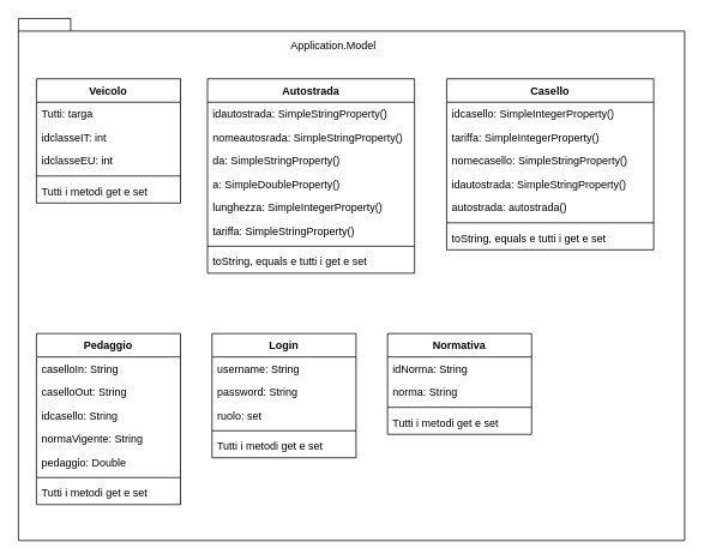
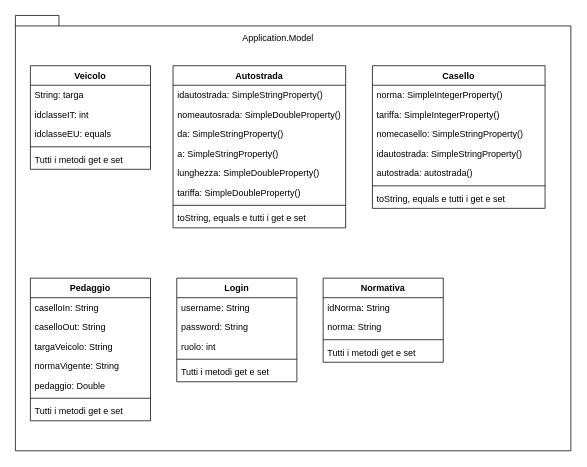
  <mxCell id="0" />
  <mxCell id="1" parent="0" />
  <mxCell id="2" value="" style="shape=folder;fontStyle=1;spacingTop=10;tabWidth=40;tabHeight=14;tabPosition=left;html=1;align=left;" parent="1" vertex="1"><mxGeometry x="20" y="20" width="740" height="580" as="geometry" /></mxCell>
  <mxCell id="3" value="Application.Model" style="text;html=1;strokeColor=none;fillColor=none;align=center;verticalAlign=middle;whiteSpace=wrap;rounded=0;" parent="1" vertex="1"><mxGeometry x="350" y="40" width="40" height="20" as="geometry" /></mxCell>
  <mxCell id="4" value="Veicolo" style="swimlane;fontStyle=1;align=center;verticalAlign=top;childLayout=stackLayout;horizontal=1;startSize=26;horizontalStack=0;resizeParent=1;resizeParentMax=0;resizeLast=0;collapsible=1;marginBottom=0;" parent="1" vertex="1"><mxGeometry x="40" y="87" width="160" height="138" as="geometry" /></mxCell>
- <mxCell id="5" value="Tutti: targa" style="text;strokeColor=none;fillColor=none;align=left;verticalAlign=top;spacingLeft=4;spacingRight=4;overflow=hidden;rotatable=0;points=[[0,0.5],[1,0.5]];portConstraint=eastwest;" vertex="1" parent="4"><mxGeometry y="26" width="160" height="26" as="geometry" /></mxCell>
+ <mxCell id="5" value="String: targa" style="text;strokeColor=none;fillColor=none;align=left;verticalAlign=top;spacingLeft=4;spacingRight=4;overflow=hidden;rotatable=0;points=[[0,0.5],[1,0.5]];portConstraint=eastwest;" vertex="1" parent="4"><mxGeometry y="26" width="160" height="26" as="geometry" /></mxCell>
  <mxCell id="6" value="idclasseIT: int" style="text;strokeColor=none;fillColor=none;align=left;verticalAlign=top;spacingLeft=4;spacingRight=4;overflow=hidden;rotatable=0;points=[[0,0.5],[1,0.5]];portConstraint=eastwest;" parent="4" vertex="1"><mxGeometry y="52" width="160" height="26" as="geometry" /></mxCell>
- <mxCell id="7" value="idclasseEU: int" style="text;strokeColor=none;fillColor=none;align=left;verticalAlign=top;spacingLeft=4;spacingRight=4;overflow=hidden;rotatable=0;points=[[0,0.5],[1,0.5]];portConstraint=eastwest;" parent="4" vertex="1"><mxGeometry y="78" width="160" height="26" as="geometry" /></mxCell>
+ <mxCell id="7" value="idclasseEU: equals" style="text;strokeColor=none;fillColor=none;align=left;verticalAlign=top;spacingLeft=4;spacingRight=4;overflow=hidden;rotatable=0;points=[[0,0.5],[1,0.5]];portConstraint=eastwest;" parent="4" vertex="1"><mxGeometry y="78" width="160" height="26" as="geometry" /></mxCell>
  <mxCell id="8" value="" style="line;strokeWidth=1;fillColor=none;align=left;verticalAlign=middle;spacingTop=-1;spacingLeft=3;spacingRight=3;rotatable=0;labelPosition=right;points=[];portConstraint=eastwest;" parent="4" vertex="1"><mxGeometry y="104" width="160" height="8" as="geometry" /></mxCell>
  <mxCell id="9" value="Tutti i metodi get e set" style="text;strokeColor=none;fillColor=none;align=left;verticalAlign=top;spacingLeft=4;spacingRight=4;overflow=hidden;rotatable=0;points=[[0,0.5],[1,0.5]];portConstraint=eastwest;" parent="4" vertex="1"><mxGeometry y="112" width="160" height="26" as="geometry" /></mxCell>
  <mxCell id="10" value="Autostrada" style="swimlane;fontStyle=1;align=center;verticalAlign=top;childLayout=stackLayout;horizontal=1;startSize=26;horizontalStack=0;resizeParent=1;resizeParentMax=0;resizeLast=0;collapsible=1;marginBottom=0;" parent="1" vertex="1"><mxGeometry x="230" y="87" width="230" height="216" as="geometry" /></mxCell>
  <mxCell id="11" value="idautostrada: SimpleStringProperty()" style="text;strokeColor=none;fillColor=none;align=left;verticalAlign=top;spacingLeft=4;spacingRight=4;overflow=hidden;rotatable=0;points=[[0,0.5],[1,0.5]];portConstraint=eastwest;" parent="10" vertex="1"><mxGeometry y="26" width="230" height="26" as="geometry" /></mxCell>
- <mxCell id="12" value="nomeautosrada: SimpleStringProperty()" style="text;strokeColor=none;fillColor=none;align=left;verticalAlign=top;spacingLeft=4;spacingRight=4;overflow=hidden;rotatable=0;points=[[0,0.5],[1,0.5]];portConstraint=eastwest;" parent="10" vertex="1"><mxGeometry y="52" width="230" height="26" as="geometry" /></mxCell>
+ <mxCell id="12" value="nomeautosrada: SimpleDoubleProperty()" style="text;strokeColor=none;fillColor=none;align=left;verticalAlign=top;spacingLeft=4;spacingRight=4;overflow=hidden;rotatable=0;points=[[0,0.5],[1,0.5]];portConstraint=eastwest;" parent="10" vertex="1"><mxGeometry y="52" width="230" height="26" as="geometry" /></mxCell>
  <mxCell id="13" value="da: SimpleStringProperty()" style="text;strokeColor=none;fillColor=none;align=left;verticalAlign=top;spacingLeft=4;spacingRight=4;overflow=hidden;rotatable=0;points=[[0,0.5],[1,0.5]];portConstraint=eastwest;" parent="10" vertex="1"><mxGeometry y="78" width="230" height="26" as="geometry" /></mxCell>
- <mxCell id="14" value="a: SimpleDoubleProperty()" style="text;strokeColor=none;fillColor=none;align=left;verticalAlign=top;spacingLeft=4;spacingRight=4;overflow=hidden;rotatable=0;points=[[0,0.5],[1,0.5]];portConstraint=eastwest;" parent="10" vertex="1"><mxGeometry y="104" width="230" height="26" as="geometry" /></mxCell>
- <mxCell id="15" value="lunghezza: SimpleIntegerProperty()" style="text;strokeColor=none;fillColor=none;align=left;verticalAlign=top;spacingLeft=4;spacingRight=4;overflow=hidden;rotatable=0;points=[[0,0.5],[1,0.5]];portConstraint=eastwest;" parent="10" vertex="1"><mxGeometry y="130" width="230" height="26" as="geometry" /></mxCell>
- <mxCell id="16" value="tariffa: SimpleStringProperty()" style="text;strokeColor=none;fillColor=none;align=left;verticalAlign=top;spacingLeft=4;spacingRight=4;overflow=hidden;rotatable=0;points=[[0,0.5],[1,0.5]];portConstraint=eastwest;" parent="10" vertex="1"><mxGeometry y="156" width="230" height="26" as="geometry" /></mxCell>
+ <mxCell id="14" value="a: SimpleStringProperty()" style="text;strokeColor=none;fillColor=none;align=left;verticalAlign=top;spacingLeft=4;spacingRight=4;overflow=hidden;rotatable=0;points=[[0,0.5],[1,0.5]];portConstraint=eastwest;" parent="10" vertex="1"><mxGeometry y="104" width="230" height="26" as="geometry" /></mxCell>
+ <mxCell id="15" value="lunghezza: SimpleDoubleProperty()" style="text;strokeColor=none;fillColor=none;align=left;verticalAlign=top;spacingLeft=4;spacingRight=4;overflow=hidden;rotatable=0;points=[[0,0.5],[1,0.5]];portConstraint=eastwest;" parent="10" vertex="1"><mxGeometry y="130" width="230" height="26" as="geometry" /></mxCell>
+ <mxCell id="16" value="tariffa: SimpleDoubleProperty()" style="text;strokeColor=none;fillColor=none;align=left;verticalAlign=top;spacingLeft=4;spacingRight=4;overflow=hidden;rotatable=0;points=[[0,0.5],[1,0.5]];portConstraint=eastwest;" parent="10" vertex="1"><mxGeometry y="156" width="230" height="26" as="geometry" /></mxCell>
  <mxCell id="17" value="" style="line;strokeWidth=1;fillColor=none;align=left;verticalAlign=middle;spacingTop=-1;spacingLeft=3;spacingRight=3;rotatable=0;labelPosition=right;points=[];portConstraint=eastwest;" parent="10" vertex="1"><mxGeometry y="182" width="230" height="8" as="geometry" /></mxCell>
  <mxCell id="18" value="toString, equals e tutti i get e set" style="text;strokeColor=none;fillColor=none;align=left;verticalAlign=top;spacingLeft=4;spacingRight=4;overflow=hidden;rotatable=0;points=[[0,0.5],[1,0.5]];portConstraint=eastwest;" parent="10" vertex="1"><mxGeometry y="190" width="230" height="26" as="geometry" /></mxCell>
  <mxCell id="19" value="Normativa" style="swimlane;fontStyle=1;align=center;verticalAlign=top;childLayout=stackLayout;horizontal=1;startSize=26;horizontalStack=0;resizeParent=1;resizeParentMax=0;resizeLast=0;collapsible=1;marginBottom=0;" parent="1" vertex="1"><mxGeometry x="430" y="370" width="160" height="112" as="geometry" /></mxCell>
  <mxCell id="20" value="idNorma: String" style="text;strokeColor=none;fillColor=none;align=left;verticalAlign=top;spacingLeft=4;spacingRight=4;overflow=hidden;rotatable=0;points=[[0,0.5],[1,0.5]];portConstraint=eastwest;" parent="19" vertex="1"><mxGeometry y="26" width="160" height="26" as="geometry" /></mxCell>
  <mxCell id="21" value="norma: String" style="text;strokeColor=none;fillColor=none;align=left;verticalAlign=top;spacingLeft=4;spacingRight=4;overflow=hidden;rotatable=0;points=[[0,0.5],[1,0.5]];portConstraint=eastwest;" parent="19" vertex="1"><mxGeometry y="52" width="160" height="26" as="geometry" /></mxCell>
  <mxCell id="22" value="" style="line;strokeWidth=1;fillColor=none;align=left;verticalAlign=middle;spacingTop=-1;spacingLeft=3;spacingRight=3;rotatable=0;labelPosition=right;points=[];portConstraint=eastwest;" parent="19" vertex="1"><mxGeometry y="78" width="160" height="8" as="geometry" /></mxCell>
  <mxCell id="23" value="Tutti i metodi get e set" style="text;strokeColor=none;fillColor=none;align=left;verticalAlign=top;spacingLeft=4;spacingRight=4;overflow=hidden;rotatable=0;points=[[0,0.5],[1,0.5]];portConstraint=eastwest;" parent="19" vertex="1"><mxGeometry y="86" width="160" height="26" as="geometry" /></mxCell>
  <mxCell id="24" value="Login" style="swimlane;fontStyle=1;align=center;verticalAlign=top;childLayout=stackLayout;horizontal=1;startSize=26;horizontalStack=0;resizeParent=1;resizeParentMax=0;resizeLast=0;collapsible=1;marginBottom=0;" parent="1" vertex="1"><mxGeometry x="235" y="370" width="160" height="138" as="geometry" /></mxCell>
  <mxCell id="25" value="username: String" style="text;strokeColor=none;fillColor=none;align=left;verticalAlign=top;spacingLeft=4;spacingRight=4;overflow=hidden;rotatable=0;points=[[0,0.5],[1,0.5]];portConstraint=eastwest;" parent="24" vertex="1"><mxGeometry y="26" width="160" height="26" as="geometry" /></mxCell>
  <mxCell id="26" value="password: String" style="text;strokeColor=none;fillColor=none;align=left;verticalAlign=top;spacingLeft=4;spacingRight=4;overflow=hidden;rotatable=0;points=[[0,0.5],[1,0.5]];portConstraint=eastwest;" parent="24" vertex="1"><mxGeometry y="52" width="160" height="26" as="geometry" /></mxCell>
- <mxCell id="27" value="ruolo: set" style="text;strokeColor=none;fillColor=none;align=left;verticalAlign=top;spacingLeft=4;spacingRight=4;overflow=hidden;rotatable=0;points=[[0,0.5],[1,0.5]];portConstraint=eastwest;" parent="24" vertex="1"><mxGeometry y="78" width="160" height="26" as="geometry" /></mxCell>
+ <mxCell id="27" value="ruolo: int" style="text;strokeColor=none;fillColor=none;align=left;verticalAlign=top;spacingLeft=4;spacingRight=4;overflow=hidden;rotatable=0;points=[[0,0.5],[1,0.5]];portConstraint=eastwest;" parent="24" vertex="1"><mxGeometry y="78" width="160" height="26" as="geometry" /></mxCell>
  <mxCell id="28" value="" style="line;strokeWidth=1;fillColor=none;align=left;verticalAlign=middle;spacingTop=-1;spacingLeft=3;spacingRight=3;rotatable=0;labelPosition=right;points=[];portConstraint=eastwest;" parent="24" vertex="1"><mxGeometry y="104" width="160" height="8" as="geometry" /></mxCell>
  <mxCell id="29" value="Tutti i metodi get e set" style="text;strokeColor=none;fillColor=none;align=left;verticalAlign=top;spacingLeft=4;spacingRight=4;overflow=hidden;rotatable=0;points=[[0,0.5],[1,0.5]];portConstraint=eastwest;" parent="24" vertex="1"><mxGeometry y="112" width="160" height="26" as="geometry" /></mxCell>
  <mxCell id="30" value="Pedaggio" style="swimlane;fontStyle=1;align=center;verticalAlign=top;childLayout=stackLayout;horizontal=1;startSize=26;horizontalStack=0;resizeParent=1;resizeParentMax=0;resizeLast=0;collapsible=1;marginBottom=0;" parent="1" vertex="1"><mxGeometry x="40" y="370" width="160" height="190" as="geometry" /></mxCell>
  <mxCell id="31" value="caselloIn: String" style="text;strokeColor=none;fillColor=none;align=left;verticalAlign=top;spacingLeft=4;spacingRight=4;overflow=hidden;rotatable=0;points=[[0,0.5],[1,0.5]];portConstraint=eastwest;" parent="30" vertex="1"><mxGeometry y="26" width="160" height="26" as="geometry" /></mxCell>
  <mxCell id="32" value="caselloOut: String" style="text;strokeColor=none;fillColor=none;align=left;verticalAlign=top;spacingLeft=4;spacingRight=4;overflow=hidden;rotatable=0;points=[[0,0.5],[1,0.5]];portConstraint=eastwest;" parent="30" vertex="1"><mxGeometry y="52" width="160" height="26" as="geometry" /></mxCell>
- <mxCell id="33" value="idcasello: String" style="text;strokeColor=none;fillColor=none;align=left;verticalAlign=top;spacingLeft=4;spacingRight=4;overflow=hidden;rotatable=0;points=[[0,0.5],[1,0.5]];portConstraint=eastwest;" parent="30" vertex="1"><mxGeometry y="78" width="160" height="26" as="geometry" /></mxCell>
+ <mxCell id="33" value="targaVeicolo: String" style="text;strokeColor=none;fillColor=none;align=left;verticalAlign=top;spacingLeft=4;spacingRight=4;overflow=hidden;rotatable=0;points=[[0,0.5],[1,0.5]];portConstraint=eastwest;" parent="30" vertex="1"><mxGeometry y="78" width="160" height="26" as="geometry" /></mxCell>
  <mxCell id="34" value="normaVigente: String" style="text;strokeColor=none;fillColor=none;align=left;verticalAlign=top;spacingLeft=4;spacingRight=4;overflow=hidden;rotatable=0;points=[[0,0.5],[1,0.5]];portConstraint=eastwest;" parent="30" vertex="1"><mxGeometry y="104" width="160" height="26" as="geometry" /></mxCell>
  <mxCell id="35" value="pedaggio: Double" style="text;strokeColor=none;fillColor=none;align=left;verticalAlign=top;spacingLeft=4;spacingRight=4;overflow=hidden;rotatable=0;points=[[0,0.5],[1,0.5]];portConstraint=eastwest;" parent="30" vertex="1"><mxGeometry y="130" width="160" height="26" as="geometry" /></mxCell>
  <mxCell id="36" value="" style="line;strokeWidth=1;fillColor=none;align=left;verticalAlign=middle;spacingTop=-1;spacingLeft=3;spacingRight=3;rotatable=0;labelPosition=right;points=[];portConstraint=eastwest;" parent="30" vertex="1"><mxGeometry y="156" width="160" height="8" as="geometry" /></mxCell>
  <mxCell id="37" value="Tutti i metodi get e set" style="text;strokeColor=none;fillColor=none;align=left;verticalAlign=top;spacingLeft=4;spacingRight=4;overflow=hidden;rotatable=0;points=[[0,0.5],[1,0.5]];portConstraint=eastwest;" parent="30" vertex="1"><mxGeometry y="164" width="160" height="26" as="geometry" /></mxCell>
  <mxCell id="38" value="Casello" style="swimlane;fontStyle=1;align=center;verticalAlign=top;childLayout=stackLayout;horizontal=1;startSize=26;horizontalStack=0;resizeParent=1;resizeParentMax=0;resizeLast=0;collapsible=1;marginBottom=0;" parent="1" vertex="1"><mxGeometry x="495.647" y="87" width="230" height="190" as="geometry" /></mxCell>
- <mxCell id="39" value="idcasello: SimpleIntegerProperty()" style="text;strokeColor=none;fillColor=none;align=left;verticalAlign=top;spacingLeft=4;spacingRight=4;overflow=hidden;rotatable=0;points=[[0,0.5],[1,0.5]];portConstraint=eastwest;" parent="38" vertex="1"><mxGeometry y="26" width="230" height="26" as="geometry" /></mxCell>
+ <mxCell id="39" value="norma: SimpleIntegerProperty()" style="text;strokeColor=none;fillColor=none;align=left;verticalAlign=top;spacingLeft=4;spacingRight=4;overflow=hidden;rotatable=0;points=[[0,0.5],[1,0.5]];portConstraint=eastwest;" parent="38" vertex="1"><mxGeometry y="26" width="230" height="26" as="geometry" /></mxCell>
  <mxCell id="40" value="tariffa: SimpleIntegerProperty()" style="text;strokeColor=none;fillColor=none;align=left;verticalAlign=top;spacingLeft=4;spacingRight=4;overflow=hidden;rotatable=0;points=[[0,0.5],[1,0.5]];portConstraint=eastwest;" parent="38" vertex="1"><mxGeometry y="52" width="230" height="26" as="geometry" /></mxCell>
  <mxCell id="41" value="nomecasello: SimpleStringProperty()" style="text;strokeColor=none;fillColor=none;align=left;verticalAlign=top;spacingLeft=4;spacingRight=4;overflow=hidden;rotatable=0;points=[[0,0.5],[1,0.5]];portConstraint=eastwest;" parent="38" vertex="1"><mxGeometry y="78" width="230" height="26" as="geometry" /></mxCell>
  <mxCell id="42" value="idautostrada: SimpleStringProperty()" style="text;strokeColor=none;fillColor=none;align=left;verticalAlign=top;spacingLeft=4;spacingRight=4;overflow=hidden;rotatable=0;points=[[0,0.5],[1,0.5]];portConstraint=eastwest;" parent="38" vertex="1"><mxGeometry y="104" width="230" height="26" as="geometry" /></mxCell>
  <mxCell id="43" value="autostrada: autostrada()" style="text;strokeColor=none;fillColor=none;align=left;verticalAlign=top;spacingLeft=4;spacingRight=4;overflow=hidden;rotatable=0;points=[[0,0.5],[1,0.5]];portConstraint=eastwest;" parent="38" vertex="1"><mxGeometry y="130" width="230" height="26" as="geometry" /></mxCell>
  <mxCell id="44" value="" style="line;strokeWidth=1;fillColor=none;align=left;verticalAlign=middle;spacingTop=-1;spacingLeft=3;spacingRight=3;rotatable=0;labelPosition=right;points=[];portConstraint=eastwest;" parent="38" vertex="1"><mxGeometry y="156" width="230" height="8" as="geometry" /></mxCell>
  <mxCell id="45" value="toString, equals e tutti i get e set" style="text;strokeColor=none;fillColor=none;align=left;verticalAlign=top;spacingLeft=4;spacingRight=4;overflow=hidden;rotatable=0;points=[[0,0.5],[1,0.5]];portConstraint=eastwest;" parent="38" vertex="1"><mxGeometry y="164" width="230" height="26" as="geometry" /></mxCell>
